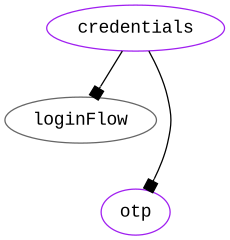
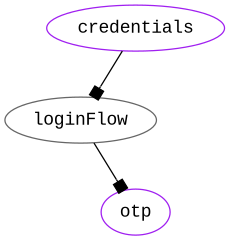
  digraph {
    fontname="Liberation Mono"
    package="ru.kode.way.mc01"
    node [color=purple fontname="Liberation Mono"]
    edge [arrowhead=box fontname="Liberation Mono"]
    loginFlow [color=gray40 parameterName=section parameterType="kotlin.Int" type=flow]
    credentials
    otp
    credentials -> loginFlow
-   credentials -> otp
+   loginFlow -> otp
  }
